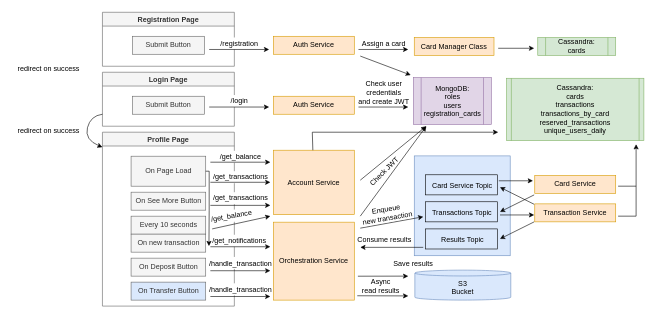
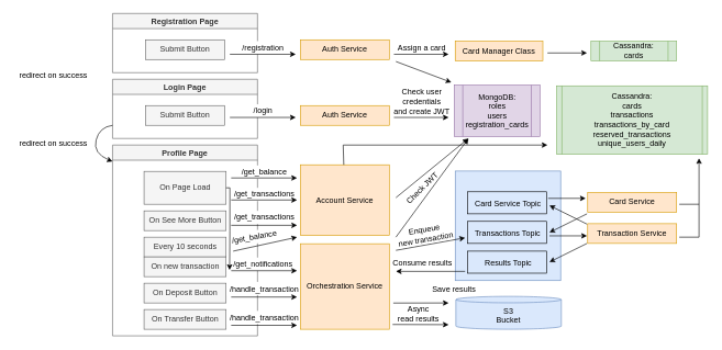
  <mxCell id="0" />
  <mxCell id="1" parent="0" />
  <mxCell id="2" value="&lt;span style=&quot;background-color: rgb(255, 255, 255);&quot;&gt;Async &lt;br&gt;read results&lt;/span&gt;" style="text;html=1;align=center;verticalAlign=middle;resizable=0;points=[];autosize=1;fillColor=none;" parent="1" vertex="1"><mxGeometry x="594" y="461" width="80" height="30" as="geometry" /></mxCell>
  <mxCell id="3" value="" style="rounded=0;whiteSpace=wrap;html=1;fillColor=#dae8fc;strokeColor=#6c8ebf;" parent="1" vertex="1"><mxGeometry x="690" y="259.5" width="160" height="166.5" as="geometry" /></mxCell>
  <mxCell id="4" value="Profile Page" style="swimlane;fillColor=#f5f5f5;strokeColor=#666666;fontColor=#333333;" parent="1" vertex="1"><mxGeometry x="170" y="220" width="220" height="290" as="geometry" /></mxCell>
  <mxCell id="5" value="On See More Button" style="rounded=0;whiteSpace=wrap;html=1;fillColor=#f5f5f5;fontColor=#333333;strokeColor=#666666;" parent="4" vertex="1"><mxGeometry x="47.75" y="100" width="124.5" height="30" as="geometry" /></mxCell>
  <mxCell id="6" value="On Deposit Button" style="rounded=0;whiteSpace=wrap;html=1;fillColor=#f5f5f5;fontColor=#333333;strokeColor=#666666;" parent="4" vertex="1"><mxGeometry x="47.75" y="210" width="124.5" height="30" as="geometry" /></mxCell>
- <mxCell id="7" value="On Transfer Button" style="rounded=0;whiteSpace=wrap;html=1;fillColor=#dae8fc;fontColor=#333333;strokeColor=#666666;" parent="4" vertex="1"><mxGeometry x="47.75" y="250" width="124.5" height="30" as="geometry" /></mxCell>
+ <mxCell id="7" value="On Transfer Button" style="rounded=0;whiteSpace=wrap;html=1;fillColor=#f5f5f5;fontColor=#333333;strokeColor=#666666;" parent="4" vertex="1"><mxGeometry x="47.75" y="250" width="124.5" height="30" as="geometry" /></mxCell>
  <mxCell id="8" value="Every 10 seconds" style="rounded=0;whiteSpace=wrap;html=1;fillColor=#f5f5f5;fontColor=#333333;strokeColor=#666666;" parent="4" vertex="1"><mxGeometry x="47.75" y="140" width="124.5" height="30" as="geometry" /></mxCell>
  <mxCell id="9" value="On Page Load" style="rounded=0;whiteSpace=wrap;html=1;fillColor=#f5f5f5;fontColor=#333333;strokeColor=#666666;" parent="4" vertex="1"><mxGeometry x="47.75" y="40" width="124.5" height="50" as="geometry" /></mxCell>
  <mxCell id="10" value="On new transaction" style="rounded=0;whiteSpace=wrap;html=1;fillColor=#f5f5f5;fontColor=#333333;strokeColor=#666666;" parent="4" vertex="1"><mxGeometry x="47.75" y="170" width="124.5" height="30" as="geometry" /></mxCell>
  <mxCell id="11" value="&amp;nbsp; &amp;nbsp; &amp;nbsp; &amp;nbsp; &amp;nbsp; &amp;nbsp; &amp;nbsp; &amp;nbsp; &amp;nbsp; &amp;nbsp; &amp;nbsp; &amp;nbsp; &amp;nbsp; &amp;nbsp;&amp;nbsp;" style="text;html=1;align=center;verticalAlign=middle;resizable=0;points=[];autosize=1;strokeColor=none;fillColor=default;" parent="1" vertex="1"><mxGeometry x="343" y="428" width="110" height="20" as="geometry" /></mxCell>
  <mxCell id="12" value="&lt;span style=&quot;&quot;&gt;/&lt;/span&gt;&lt;span style=&quot;&quot;&gt;get_transactions&lt;/span&gt;" style="text;html=1;align=center;verticalAlign=middle;resizable=0;points=[];autosize=1;strokeColor=none;fillColor=default;" parent="1" vertex="1"><mxGeometry x="345" y="285" width="110" height="20" as="geometry" /></mxCell>
  <mxCell id="13" value="&lt;span style=&quot;&quot;&gt;/get_balance&lt;/span&gt;" style="text;html=1;align=center;verticalAlign=middle;resizable=0;points=[];autosize=1;strokeColor=none;fillColor=default;" parent="1" vertex="1"><mxGeometry x="360" y="251" width="80" height="20" as="geometry" /></mxCell>
  <mxCell id="14" value="Auth Service" style="rounded=0;whiteSpace=wrap;html=1;fillColor=#ffe6cc;strokeColor=#d79b00;" parent="1" vertex="1"><mxGeometry x="455" y="60" width="135" height="30" as="geometry" /></mxCell>
  <mxCell id="15" value="redirect on success" style="text;html=1;align=center;verticalAlign=middle;resizable=0;points=[];autosize=1;strokeColor=none;fillColor=none;" parent="1" vertex="1"><mxGeometry x="20" y="104" width="120" height="20" as="geometry" /></mxCell>
  <mxCell id="16" value="" style="endArrow=classic;html=1;rounded=0;startArrow=none;startFill=0;" parent="1" edge="1"><mxGeometry width="50" height="50" relative="1" as="geometry"><mxPoint x="350" y="270" as="sourcePoint" /><mxPoint x="450" y="270" as="targetPoint" /></mxGeometry></mxCell>
  <mxCell id="17" value="" style="endArrow=classic;html=1;rounded=0;startArrow=none;startFill=0;" parent="1" edge="1"><mxGeometry width="50" height="50" relative="1" as="geometry"><mxPoint x="350" y="303.51" as="sourcePoint" /><mxPoint x="450" y="303.51" as="targetPoint" /></mxGeometry></mxCell>
  <mxCell id="18" value="Registration Page" style="swimlane;backgroundColor=#dae8fc;fillColor=#f5f5f5;strokeColor=#666666;fontColor=#333333;" parent="1" vertex="1"><mxGeometry x="170" y="20" width="220" height="90" as="geometry" /></mxCell>
  <mxCell id="19" value="Submit Button" style="rounded=0;whiteSpace=wrap;html=1;fillColor=#f5f5f5;strokeColor=#666666;fontColor=#333333;" parent="18" vertex="1"><mxGeometry x="50" y="40" width="120" height="30" as="geometry" /></mxCell>
  <mxCell id="20" value="Login Page" style="swimlane;fillColor=#f5f5f5;strokeColor=#666666;fontColor=#333333;" parent="1" vertex="1"><mxGeometry x="170" y="120" width="220" height="90" as="geometry" /></mxCell>
  <mxCell id="21" value="Submit Button" style="rounded=0;whiteSpace=wrap;html=1;fillColor=#f5f5f5;fontColor=#333333;strokeColor=#666666;" parent="20" vertex="1"><mxGeometry x="50" y="40" width="120" height="30" as="geometry" /></mxCell>
  <mxCell id="22" value="&lt;span style=&quot;background-color: rgb(255, 255, 255);&quot;&gt;/registration&lt;/span&gt;" style="text;html=1;align=center;verticalAlign=middle;resizable=0;points=[];autosize=1;fillColor=#FFFFFF;" parent="1" vertex="1"><mxGeometry x="358" y="62" width="80" height="20" as="geometry" /></mxCell>
  <mxCell id="23" value="" style="endArrow=classic;html=1;rounded=0;startArrow=none;startFill=0;" parent="1" edge="1"><mxGeometry width="50" height="50" relative="1" as="geometry"><mxPoint x="348" y="82" as="sourcePoint" /><mxPoint x="448" y="82" as="targetPoint" /></mxGeometry></mxCell>
  <mxCell id="24" value="Auth Service" style="rounded=0;whiteSpace=wrap;html=1;fillColor=#ffe6cc;strokeColor=#d79b00;" parent="1" vertex="1"><mxGeometry x="455" y="160" width="135" height="30" as="geometry" /></mxCell>
  <mxCell id="25" value="&lt;span style=&quot;background-color: rgb(255, 255, 255);&quot;&gt;/login&lt;/span&gt;" style="text;html=1;align=center;verticalAlign=middle;resizable=0;points=[];autosize=1;fillColor=#FFFFFF;" parent="1" vertex="1"><mxGeometry x="378" y="158" width="40" height="20" as="geometry" /></mxCell>
  <mxCell id="26" value="" style="endArrow=classic;html=1;rounded=0;startArrow=none;startFill=0;" parent="1" edge="1"><mxGeometry width="50" height="50" relative="1" as="geometry"><mxPoint x="348" y="178" as="sourcePoint" /><mxPoint x="448" y="178" as="targetPoint" /></mxGeometry></mxCell>
  <mxCell id="27" value="&lt;span style=&quot;&quot;&gt;/&lt;/span&gt;&lt;span style=&quot;&quot;&gt;get_transactions&lt;/span&gt;" style="text;html=1;align=center;verticalAlign=middle;resizable=0;points=[];autosize=1;strokeColor=none;fillColor=default;" parent="1" vertex="1"><mxGeometry x="345" y="320" width="110" height="20" as="geometry" /></mxCell>
  <mxCell id="28" value="" style="endArrow=classic;html=1;rounded=0;startArrow=none;startFill=0;" parent="1" edge="1"><mxGeometry width="50" height="50" relative="1" as="geometry"><mxPoint x="350" y="342" as="sourcePoint" /><mxPoint x="450" y="342" as="targetPoint" /></mxGeometry></mxCell>
  <mxCell id="29" value="&lt;span style=&quot;&quot;&gt;/&lt;/span&gt;&lt;span style=&quot;&quot;&gt;get_notifications&lt;/span&gt;" style="text;html=1;align=center;verticalAlign=middle;resizable=0;points=[];autosize=1;strokeColor=none;fillColor=default;" parent="1" vertex="1"><mxGeometry x="343" y="391" width="110" height="20" as="geometry" /></mxCell>
  <mxCell id="30" value="" style="endArrow=classic;html=1;rounded=0;startArrow=none;startFill=0;" parent="1" edge="1"><mxGeometry width="50" height="50" relative="1" as="geometry"><mxPoint x="350" y="411" as="sourcePoint" /><mxPoint x="450" y="411" as="targetPoint" /></mxGeometry></mxCell>
  <mxCell id="31" value="" style="endArrow=classic;html=1;rounded=0;startArrow=none;startFill=0;" parent="1" edge="1"><mxGeometry width="50" height="50" relative="1" as="geometry"><mxPoint x="350" y="451" as="sourcePoint" /><mxPoint x="450" y="451" as="targetPoint" /></mxGeometry></mxCell>
  <mxCell id="32" value="" style="endArrow=classic;html=1;rounded=0;startArrow=none;startFill=0;" parent="1" edge="1"><mxGeometry width="50" height="50" relative="1" as="geometry"><mxPoint x="353" y="381.25" as="sourcePoint" /><mxPoint x="450" y="360" as="targetPoint" /></mxGeometry></mxCell>
  <mxCell id="33" value="Orchestration Service" style="rounded=0;whiteSpace=wrap;html=1;fillColor=#ffe6cc;strokeColor=#d79b00;" parent="1" vertex="1"><mxGeometry x="455" y="370" width="135" height="130" as="geometry" /></mxCell>
  <mxCell id="34" value="&lt;span style=&quot;&quot;&gt;/&lt;/span&gt;&lt;span style=&quot;&quot;&gt;handle_transaction&lt;/span&gt;" style="text;html=1;align=center;verticalAlign=middle;resizable=0;points=[];autosize=1;strokeColor=none;fillColor=none;" parent="1" vertex="1"><mxGeometry x="340" y="430" width="120" height="20" as="geometry" /></mxCell>
  <mxCell id="35" value="&amp;nbsp; &amp;nbsp; &amp;nbsp; &amp;nbsp; &amp;nbsp; &amp;nbsp; &amp;nbsp; &amp;nbsp; &amp;nbsp; &amp;nbsp; &amp;nbsp; &amp;nbsp; &amp;nbsp; &amp;nbsp;&amp;nbsp;" style="text;html=1;align=center;verticalAlign=middle;resizable=0;points=[];autosize=1;strokeColor=none;fillColor=default;" parent="1" vertex="1"><mxGeometry x="343" y="472" width="110" height="20" as="geometry" /></mxCell>
  <mxCell id="36" value="" style="endArrow=classic;html=1;rounded=0;startArrow=none;startFill=0;" parent="1" edge="1"><mxGeometry width="50" height="50" relative="1" as="geometry"><mxPoint x="350" y="494" as="sourcePoint" /><mxPoint x="450" y="494" as="targetPoint" /></mxGeometry></mxCell>
  <mxCell id="37" value="&lt;span style=&quot;&quot;&gt;/&lt;/span&gt;&lt;span style=&quot;&quot;&gt;handle_transaction&lt;/span&gt;" style="text;html=1;align=center;verticalAlign=middle;resizable=0;points=[];autosize=1;strokeColor=none;fillColor=none;" parent="1" vertex="1"><mxGeometry x="340" y="473" width="120" height="20" as="geometry" /></mxCell>
  <mxCell id="38" value="redirect on success" style="text;html=1;align=center;verticalAlign=middle;resizable=0;points=[];autosize=1;strokeColor=none;fillColor=none;" parent="1" vertex="1"><mxGeometry x="20" y="206.5" width="120" height="20" as="geometry" /></mxCell>
  <mxCell id="39" value="" style="curved=1;endArrow=classic;html=1;rounded=0;entryX=0;entryY=0.25;entryDx=0;entryDy=0;exitX=0;exitY=0.75;exitDx=0;exitDy=0;" parent="1" edge="1"><mxGeometry width="50" height="50" relative="1" as="geometry"><mxPoint x="170" y="190" as="sourcePoint" /><mxPoint x="170" y="245" as="targetPoint" /><Array as="points"><mxPoint x="150" y="192.5" /><mxPoint x="140" y="232.5" /></Array></mxGeometry></mxCell>
  <mxCell id="40" value="Card Manager Class" style="rounded=0;whiteSpace=wrap;html=1;fillColor=#ffe6cc;strokeColor=#d79b00;" parent="1" vertex="1"><mxGeometry x="690" y="62" width="133" height="30" as="geometry" /></mxCell>
  <mxCell id="41" value="" style="endArrow=classic;html=1;rounded=0;startArrow=none;startFill=0;" parent="1" edge="1"><mxGeometry width="50" height="50" relative="1" as="geometry"><mxPoint x="597" y="82" as="sourcePoint" /><mxPoint x="680" y="82" as="targetPoint" /></mxGeometry></mxCell>
  <mxCell id="42" value="" style="endArrow=classic;html=1;rounded=0;startArrow=none;startFill=0;" parent="1" edge="1"><mxGeometry width="50" height="50" relative="1" as="geometry"><mxPoint x="600" y="380" as="sourcePoint" /><mxPoint x="705" y="360.99" as="targetPoint" /><Array as="points" /></mxGeometry></mxCell>
  <mxCell id="43" value="" style="endArrow=classic;html=1;rounded=0;entryX=1;entryY=0.25;entryDx=0;entryDy=0;" parent="1" edge="1"><mxGeometry width="50" height="50" relative="1" as="geometry"><mxPoint x="890" y="324.5" as="sourcePoint" /><mxPoint x="833" y="352.875" as="targetPoint" /></mxGeometry></mxCell>
  <mxCell id="44" value="Card Service" style="rounded=0;whiteSpace=wrap;html=1;fillColor=#ffe6cc;strokeColor=#d79b00;" parent="1" vertex="1"><mxGeometry x="891" y="292" width="135" height="30" as="geometry" /></mxCell>
  <mxCell id="45" value="" style="rounded=0;whiteSpace=wrap;html=1;labelBackgroundColor=#FFFFFF;fillColor=none;" parent="1" vertex="1"><mxGeometry x="709" y="291" width="120" height="33.5" as="geometry" /></mxCell>
  <mxCell id="46" value="" style="rounded=0;whiteSpace=wrap;html=1;labelBackgroundColor=#FFFFFF;fillColor=none;" parent="1" vertex="1"><mxGeometry x="709" y="336" width="120" height="33.5" as="geometry" /></mxCell>
  <mxCell id="47" value="" style="endArrow=classic;html=1;rounded=0;startArrow=none;startFill=0;" parent="1" edge="1"><mxGeometry width="50" height="50" relative="1" as="geometry"><mxPoint x="831" y="301" as="sourcePoint" /><mxPoint x="888" y="301" as="targetPoint" /><Array as="points" /></mxGeometry></mxCell>
  <mxCell id="48" value="Transaction Service" style="rounded=0;whiteSpace=wrap;html=1;fillColor=#ffe6cc;strokeColor=#d79b00;" parent="1" vertex="1"><mxGeometry x="891" y="339.5" width="135" height="30" as="geometry" /></mxCell>
  <mxCell id="49" value="" style="rounded=0;whiteSpace=wrap;html=1;labelBackgroundColor=#FFFFFF;fillColor=none;" parent="1" vertex="1"><mxGeometry x="709" y="381.25" width="120" height="33.5" as="geometry" /></mxCell>
  <mxCell id="50" value="" style="endArrow=classic;html=1;rounded=0;entryX=1;entryY=0.25;entryDx=0;entryDy=0;" parent="1" edge="1"><mxGeometry width="50" height="50" relative="1" as="geometry"><mxPoint x="890" y="369.5" as="sourcePoint" /><mxPoint x="833" y="397.875" as="targetPoint" /></mxGeometry></mxCell>
  <mxCell id="51" value="" style="endArrow=classic;html=1;rounded=0;startArrow=none;startFill=0;" parent="1" edge="1"><mxGeometry width="50" height="50" relative="1" as="geometry"><mxPoint x="833" y="358" as="sourcePoint" /><mxPoint x="890" y="358" as="targetPoint" /><Array as="points" /></mxGeometry></mxCell>
  <mxCell id="52" value="" style="endArrow=classic;html=1;rounded=0;entryX=1;entryY=0.25;entryDx=0;entryDy=0;" parent="1" edge="1"><mxGeometry width="50" height="50" relative="1" as="geometry"><mxPoint x="890" y="340.185" as="sourcePoint" /><mxPoint x="833" y="311.81" as="targetPoint" /></mxGeometry></mxCell>
  <mxCell id="53" value="&lt;span style=&quot;background-color: rgb(255, 255, 255);&quot;&gt;Consume results&lt;/span&gt;" style="text;html=1;align=center;verticalAlign=middle;resizable=0;points=[];autosize=1;fillColor=none;" parent="1" vertex="1"><mxGeometry x="585" y="389" width="110" height="20" as="geometry" /></mxCell>
  <mxCell id="54" value="" style="endArrow=classic;html=1;rounded=0;startArrow=none;startFill=0;" parent="1" edge="1"><mxGeometry width="50" height="50" relative="1" as="geometry"><mxPoint x="705" y="412" as="sourcePoint" /><mxPoint x="600" y="412" as="targetPoint" /><Array as="points" /></mxGeometry></mxCell>
  <mxCell id="55" value="" style="shape=cylinder3;whiteSpace=wrap;html=1;boundedLbl=1;backgroundOutline=1;size=4.87;labelBackgroundColor=#FFFFFF;fillColor=#dae8fc;strokeColor=#6c8ebf;" parent="1" vertex="1"><mxGeometry x="691" y="450" width="160" height="50" as="geometry" /></mxCell>
  <mxCell id="56" value="&lt;span style=&quot;background-color: rgb(255, 255, 255);&quot;&gt;Save results&lt;/span&gt;" style="text;html=1;align=center;verticalAlign=middle;resizable=0;points=[];autosize=1;fillColor=none;" parent="1" vertex="1"><mxGeometry x="648" y="429" width="80" height="20" as="geometry" /></mxCell>
  <mxCell id="57" value="" style="endArrow=classic;html=1;rounded=0;exitX=0.025;exitY=-0.029;exitDx=0;exitDy=0;exitPerimeter=0;" parent="1" source="2" edge="1"><mxGeometry width="50" height="50" relative="1" as="geometry"><mxPoint x="600" y="460" as="sourcePoint" /><mxPoint x="680" y="460" as="targetPoint" /></mxGeometry></mxCell>
  <mxCell id="58" value="" style="endArrow=classic;html=1;rounded=0;startArrow=none;startFill=0;" parent="1" edge="1"><mxGeometry width="50" height="50" relative="1" as="geometry"><mxPoint x="595" y="492.75" as="sourcePoint" /><mxPoint x="680" y="493" as="targetPoint" /><Array as="points" /></mxGeometry></mxCell>
  <mxCell id="59" value="&lt;span style=&quot;color: rgb(0, 0, 0); font-family: Helvetica; font-size: 12px; font-style: normal; font-variant-ligatures: normal; font-variant-caps: normal; font-weight: 400; letter-spacing: normal; orphans: 2; text-align: center; text-indent: 0px; text-transform: none; widows: 2; word-spacing: 0px; -webkit-text-stroke-width: 0px; text-decoration-thickness: initial; text-decoration-style: initial; text-decoration-color: initial; float: none; display: inline !important;&quot;&gt;Card Service Topic&lt;/span&gt;" style="text;whiteSpace=wrap;html=1;" parent="1" vertex="1"><mxGeometry x="718" y="294.99" width="130" height="30" as="geometry" /></mxCell>
  <mxCell id="60" value="&lt;span style=&quot;color: rgb(0, 0, 0); font-family: Helvetica; font-size: 12px; font-style: normal; font-variant-ligatures: normal; font-variant-caps: normal; font-weight: 400; letter-spacing: normal; orphans: 2; text-align: center; text-indent: 0px; text-transform: none; widows: 2; word-spacing: 0px; -webkit-text-stroke-width: 0px; text-decoration-thickness: initial; text-decoration-style: initial; text-decoration-color: initial; float: none; display: inline !important;&quot;&gt;Transactions&amp;nbsp;Topic&lt;/span&gt;" style="text;whiteSpace=wrap;html=1;" parent="1" vertex="1"><mxGeometry x="718" y="339.5" width="130" height="30" as="geometry" /></mxCell>
  <mxCell id="61" value="&lt;span style=&quot;color: rgb(0, 0, 0); font-family: Helvetica; font-size: 12px; font-style: normal; font-variant-ligatures: normal; font-variant-caps: normal; font-weight: 400; letter-spacing: normal; orphans: 2; text-align: center; text-indent: 0px; text-transform: none; widows: 2; word-spacing: 0px; -webkit-text-stroke-width: 0px; text-decoration-thickness: initial; text-decoration-style: initial; text-decoration-color: initial; float: none; display: inline !important;&quot;&gt;Results Topic&lt;/span&gt;" style="text;whiteSpace=wrap;html=1;" parent="1" vertex="1"><mxGeometry x="733" y="386" width="100" height="30" as="geometry" /></mxCell>
  <mxCell id="62" value="&lt;span style=&quot;color: rgb(0, 0, 0); font-family: Helvetica; font-size: 12px; font-style: normal; font-variant-ligatures: normal; font-variant-caps: normal; font-weight: 400; letter-spacing: normal; orphans: 2; text-indent: 0px; text-transform: none; widows: 2; word-spacing: 0px; -webkit-text-stroke-width: 0px; text-decoration-thickness: initial; text-decoration-style: initial; text-decoration-color: initial; float: none; display: inline !important;&quot;&gt;S3&lt;/span&gt;&lt;br style=&quot;color: rgb(0, 0, 0); font-family: Helvetica; font-size: 12px; font-style: normal; font-variant-ligatures: normal; font-variant-caps: normal; font-weight: 400; letter-spacing: normal; orphans: 2; text-indent: 0px; text-transform: none; widows: 2; word-spacing: 0px; -webkit-text-stroke-width: 0px; text-decoration-thickness: initial; text-decoration-style: initial; text-decoration-color: initial;&quot;&gt;&lt;span style=&quot;color: rgb(0, 0, 0); font-family: Helvetica; font-size: 12px; font-style: normal; font-variant-ligatures: normal; font-variant-caps: normal; font-weight: 400; letter-spacing: normal; orphans: 2; text-indent: 0px; text-transform: none; widows: 2; word-spacing: 0px; -webkit-text-stroke-width: 0px; text-decoration-thickness: initial; text-decoration-style: initial; text-decoration-color: initial; float: none; display: inline !important;&quot;&gt;Bucket&lt;/span&gt;" style="text;whiteSpace=wrap;html=1;align=center;" parent="1" vertex="1"><mxGeometry x="741" y="459" width="60" height="40" as="geometry" /></mxCell>
  <mxCell id="63" value="" style="endArrow=classic;html=1;rounded=0;startArrow=none;startFill=0;" parent="1" edge="1"><mxGeometry width="50" height="50" relative="1" as="geometry"><mxPoint x="597" y="178" as="sourcePoint" /><mxPoint x="680" y="178" as="targetPoint" /></mxGeometry></mxCell>
  <mxCell id="64" value="Cassandra: &lt;br&gt;cards" style="shape=process;whiteSpace=wrap;html=1;backgroundOutline=1;labelBackgroundColor=none;fillColor=#d5e8d4;strokeColor=#82b366;" parent="1" vertex="1"><mxGeometry x="896" y="62" width="130" height="30" as="geometry" /></mxCell>
  <mxCell id="65" value="" style="endArrow=classic;html=1;rounded=0;startArrow=none;startFill=0;" parent="1" edge="1"><mxGeometry width="50" height="50" relative="1" as="geometry"><mxPoint x="830" y="80" as="sourcePoint" /><mxPoint x="890" y="80" as="targetPoint" /></mxGeometry></mxCell>
  <mxCell id="66" value="Cassandra: &lt;br&gt;cards&lt;br&gt;transactions&lt;br&gt;transactions_by_card&lt;br&gt;&lt;div&gt;reserved_transactions&lt;/div&gt;&lt;div&gt;unique_users_daily&lt;br&gt;&lt;/div&gt;" style="shape=process;whiteSpace=wrap;html=1;backgroundOutline=1;labelBackgroundColor=none;fillColor=#d5e8d4;strokeColor=#82b366;size=0.035;" parent="1" vertex="1"><mxGeometry x="844" y="130" width="229" height="104" as="geometry" /></mxCell>
  <mxCell id="67" value="" style="endArrow=classic;html=1;rounded=0;startArrow=none;startFill=0;" parent="1" edge="1"><mxGeometry width="50" height="50" relative="1" as="geometry"><mxPoint x="1060" y="360" as="sourcePoint" /><mxPoint x="1060" y="240" as="targetPoint" /></mxGeometry></mxCell>
  <mxCell id="68" value="" style="endArrow=none;html=1;rounded=0;" parent="1" edge="1"><mxGeometry width="50" height="50" relative="1" as="geometry"><mxPoint x="1030" y="310" as="sourcePoint" /><mxPoint x="1060" y="310" as="targetPoint" /></mxGeometry></mxCell>
  <mxCell id="69" value="" style="endArrow=none;html=1;rounded=0;" parent="1" edge="1"><mxGeometry width="50" height="50" relative="1" as="geometry"><mxPoint x="1030" y="359.99" as="sourcePoint" /><mxPoint x="1060" y="359.99" as="targetPoint" /></mxGeometry></mxCell>
  <mxCell id="70" value="" style="endArrow=classic;html=1;rounded=0;" parent="1" edge="1"><mxGeometry width="50" height="50" relative="1" as="geometry"><mxPoint x="520" y="220" as="sourcePoint" /><mxPoint x="830" y="220" as="targetPoint" /></mxGeometry></mxCell>
  <mxCell id="71" value="&lt;div&gt;MongoDB: &lt;br&gt;&lt;/div&gt;&lt;div&gt;&lt;div&gt;roles&lt;/div&gt;&lt;div&gt;users&lt;br&gt;&lt;/div&gt;&lt;/div&gt;&lt;div&gt;registration_cards&lt;/div&gt;" style="shape=process;whiteSpace=wrap;html=1;backgroundOutline=1;labelBackgroundColor=none;fillColor=#e1d5e7;strokeColor=#9673a6;" parent="1" vertex="1"><mxGeometry x="688.5" y="129" width="130" height="78" as="geometry" /></mxCell>
  <mxCell id="72" value="" style="endArrow=classic;html=1;rounded=0;startArrow=none;startFill=0;entryX=0.915;entryY=0.012;entryDx=0;entryDy=0;entryPerimeter=0;" parent="1" edge="1" target="74"><mxGeometry width="50" height="50" relative="1" as="geometry"><mxPoint x="600" y="93" as="sourcePoint" /><mxPoint x="680" y="150" as="targetPoint" /></mxGeometry></mxCell>
  <mxCell id="73" value="Assign a card" style="text;html=1;align=center;verticalAlign=middle;resizable=0;points=[];autosize=1;fillColor=none;" vertex="1" parent="1"><mxGeometry x="588.5" y="57" width="100" height="30" as="geometry" /></mxCell>
  <mxCell id="74" value="&lt;div&gt;Check user &lt;br&gt;&lt;/div&gt;&lt;div&gt;credentials &lt;br&gt;&lt;/div&gt;&lt;div&gt;and create JWT&lt;/div&gt;" style="text;html=1;align=center;verticalAlign=middle;resizable=0;points=[];autosize=1;fillColor=none;" vertex="1" parent="1"><mxGeometry x="583.5" y="124" width="110" height="60" as="geometry" /></mxCell>
  <mxCell id="75" value="Account Service" style="rounded=0;whiteSpace=wrap;html=1;fillColor=#ffe6cc;strokeColor=#d79b00;" vertex="1" parent="1"><mxGeometry x="455" y="250" width="135" height="107.5" as="geometry" /></mxCell>
  <mxCell id="76" value="&lt;span style=&quot;&quot;&gt;/get_balance&lt;/span&gt;" style="text;html=1;align=center;verticalAlign=middle;resizable=0;points=[];autosize=1;strokeColor=none;fillColor=default;rotation=-10;" vertex="1" parent="1"><mxGeometry x="345" y="350" width="80" height="20" as="geometry" /></mxCell>
  <mxCell id="77" style="edgeStyle=orthogonalEdgeStyle;rounded=0;orthogonalLoop=1;jettySize=auto;html=1;entryX=0.042;entryY=0.943;entryDx=0;entryDy=0;entryPerimeter=0;" edge="1" parent="1" source="9" target="29"><mxGeometry relative="1" as="geometry"><Array as="points"><mxPoint x="348" y="285" /><mxPoint x="348" y="350" /></Array></mxGeometry></mxCell>
  <mxCell id="78" value="&lt;span style=&quot;background-color: rgb(255, 255, 255);&quot;&gt;Enqueue &lt;br&gt;new transaction&lt;/span&gt;" style="text;html=1;align=center;verticalAlign=middle;resizable=0;points=[];autosize=1;strokeColor=none;fillColor=none;rotation=-10;glass=0;" vertex="1" parent="1"><mxGeometry x="588.5" y="336" width="110" height="40" as="geometry" /></mxCell>
  <mxCell id="79" value="" style="endArrow=none;html=1;rounded=0;" edge="1" parent="1" source="75"><mxGeometry width="50" height="50" relative="1" as="geometry"><mxPoint x="640" y="320" as="sourcePoint" /><mxPoint x="520" y="220" as="targetPoint" /></mxGeometry></mxCell>
  <mxCell id="80" value="" style="endArrow=classic;html=1;rounded=0;" edge="1" parent="1"><mxGeometry width="50" height="50" relative="1" as="geometry"><mxPoint x="600" y="300" as="sourcePoint" /><mxPoint x="710" y="210" as="targetPoint" /></mxGeometry></mxCell>
  <mxCell id="81" value="" style="endArrow=classic;html=1;rounded=0;" edge="1" parent="1"><mxGeometry width="50" height="50" relative="1" as="geometry"><mxPoint x="600" y="360" as="sourcePoint" /><mxPoint x="710" y="210" as="targetPoint" /></mxGeometry></mxCell>
  <mxCell id="82" value="Check JWT" style="text;html=1;align=center;verticalAlign=middle;resizable=0;points=[];autosize=1;strokeColor=none;fillColor=none;rotation=-45;glass=0;" vertex="1" parent="1"><mxGeometry x="595" y="271" width="90" height="30" as="geometry" /></mxCell>
